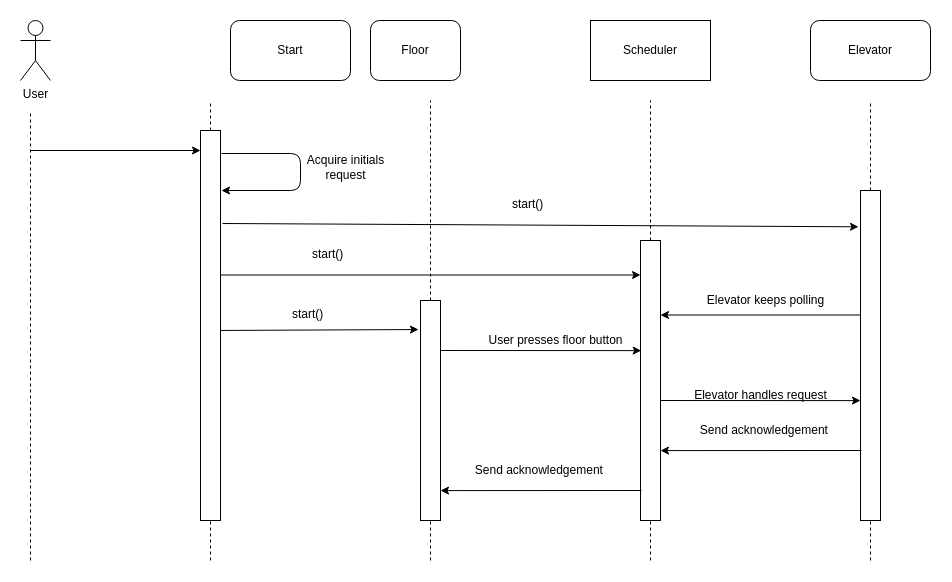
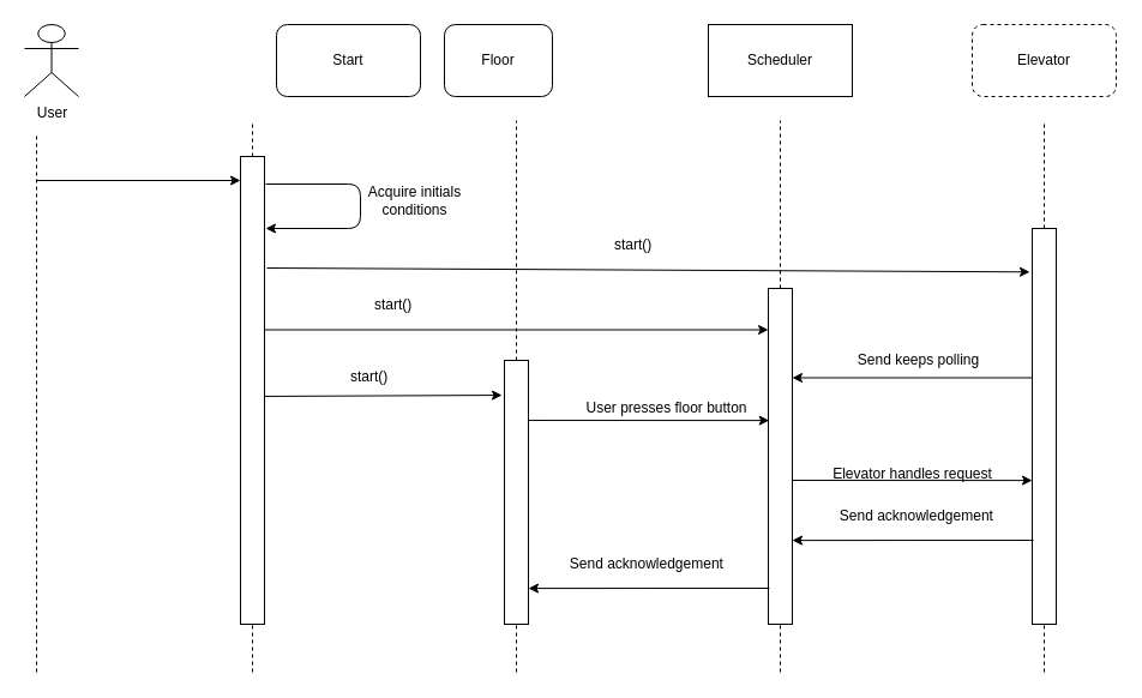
  <mxCell id="0" />
  <mxCell id="1" parent="0" />
- <mxCell id="2" value="User" style="shape=umlActor;verticalLabelPosition=bottom;labelBackgroundColor=#ffffff;verticalAlign=top;html=1;outlineConnect=0;" parent="1" vertex="1"><mxGeometry x="20" y="20" width="30" height="60" as="geometry" /></mxCell>
+ <mxCell id="2" value="User" style="shape=umlActor;verticalLabelPosition=bottom;labelBackgroundColor=#ffffff;verticalAlign=top;html=1;outlineConnect=0;" parent="1" vertex="1"><mxGeometry x="20" y="20" width="45" height="60" as="geometry" /></mxCell>
  <mxCell id="3" value="Start" style="rounded=1;whiteSpace=wrap;html=1;" parent="1" vertex="1"><mxGeometry x="230" y="20" width="120" height="60" as="geometry" /></mxCell>
  <mxCell id="4" value="Floor" style="rounded=1;whiteSpace=wrap;html=1;" parent="1" vertex="1"><mxGeometry x="370" y="20" width="90" height="60" as="geometry" /></mxCell>
  <mxCell id="5" value="Scheduler" style="whiteSpace=wrap;html=1;rounded=0;" parent="1" vertex="1"><mxGeometry x="590" y="20" width="120" height="60" as="geometry" /></mxCell>
- <mxCell id="6" value="Elevator" style="rounded=1;whiteSpace=wrap;html=1;" parent="1" vertex="1"><mxGeometry x="810" y="20" width="120" height="60" as="geometry" /></mxCell>
+ <mxCell id="6" value="Elevator" style="rounded=1;whiteSpace=wrap;html=1;dashed=1;" parent="1" vertex="1"><mxGeometry x="810" y="20" width="120" height="60" as="geometry" /></mxCell>
  <mxCell id="7" value="" style="endArrow=none;dashed=1;html=1;" parent="1" edge="1"><mxGeometry width="50" height="50" relative="1" as="geometry"><mxPoint x="30" y="560" as="sourcePoint" /><mxPoint x="30" y="110" as="targetPoint" /></mxGeometry></mxCell>
  <mxCell id="8" value="" style="endArrow=none;dashed=1;html=1;" parent="1" edge="1"><mxGeometry width="50" height="50" relative="1" as="geometry"><mxPoint x="210" y="130" as="sourcePoint" /><mxPoint x="210" y="100" as="targetPoint" /></mxGeometry></mxCell>
  <mxCell id="9" value="" style="endArrow=none;dashed=1;html=1;" parent="1" source="27" edge="1"><mxGeometry width="50" height="50" relative="1" as="geometry"><mxPoint x="430" y="801.667" as="sourcePoint" /><mxPoint x="430" y="100" as="targetPoint" /></mxGeometry></mxCell>
  <mxCell id="10" value="" style="endArrow=none;dashed=1;html=1;" parent="1" source="24" edge="1"><mxGeometry width="50" height="50" relative="1" as="geometry"><mxPoint x="870" y="130" as="sourcePoint" /><mxPoint x="870" y="100" as="targetPoint" /></mxGeometry></mxCell>
  <mxCell id="11" value="" style="endArrow=classic;html=1;" parent="1" edge="1"><mxGeometry width="50" height="50" relative="1" as="geometry"><mxPoint x="30" y="150" as="sourcePoint" /><mxPoint x="200" y="150" as="targetPoint" /></mxGeometry></mxCell>
  <mxCell id="12" value="" style="endArrow=classic;html=1;exitX=1;exitY=0.5;exitDx=0;exitDy=0;entryX=0.069;entryY=0.044;entryDx=0;entryDy=0;entryPerimeter=0;" parent="1" edge="1"><mxGeometry width="50" height="50" relative="1" as="geometry"><mxPoint x="439.31" y="350" as="sourcePoint" /><mxPoint x="640.69" y="350.12" as="targetPoint" /></mxGeometry></mxCell>
  <mxCell id="13" value="" style="endArrow=none;dashed=1;html=1;" edge="1" parent="1" source="37"><mxGeometry width="50" height="50" relative="1" as="geometry"><mxPoint x="650" y="800" as="sourcePoint" /><mxPoint x="650" y="100" as="targetPoint" /></mxGeometry></mxCell>
  <mxCell id="14" value="" style="endArrow=none;dashed=1;html=1;" edge="1" parent="1" target="27"><mxGeometry width="50" height="50" relative="1" as="geometry"><mxPoint x="430" y="330" as="sourcePoint" /><mxPoint x="430" y="100" as="targetPoint" /></mxGeometry></mxCell>
  <mxCell id="15" value="" style="endArrow=none;dashed=1;html=1;" edge="1" parent="1" target="37"><mxGeometry width="50" height="50" relative="1" as="geometry"><mxPoint x="650" y="560" as="sourcePoint" /><mxPoint x="650" y="210" as="targetPoint" /></mxGeometry></mxCell>
  <mxCell id="16" value="" style="endArrow=classic;html=1;exitX=1;exitY=0.5;exitDx=0;exitDy=0;entryX=-0.1;entryY=0.132;entryDx=0;entryDy=0;entryPerimeter=0;" edge="1" parent="1" target="27"><mxGeometry width="50" height="50" relative="1" as="geometry"><mxPoint x="210" y="330" as="sourcePoint" /><mxPoint x="411.38" y="330.12" as="targetPoint" /></mxGeometry></mxCell>
  <mxCell id="17" value="" style="endArrow=none;dashed=1;html=1;" edge="1" parent="1" target="24"><mxGeometry width="50" height="50" relative="1" as="geometry"><mxPoint x="870" y="560" as="sourcePoint" /><mxPoint x="870" y="100" as="targetPoint" /></mxGeometry></mxCell>
  <mxCell id="18" value="" style="endArrow=classic;html=1;entryX=0;entryY=0.25;entryDx=0;entryDy=0;" edge="1" parent="1"><mxGeometry width="50" height="50" relative="1" as="geometry"><mxPoint x="219" y="274.5" as="sourcePoint" /><mxPoint x="640" y="274.5" as="targetPoint" /></mxGeometry></mxCell>
  <mxCell id="19" value="" style="endArrow=none;dashed=1;html=1;" edge="1" parent="1" source="27"><mxGeometry width="50" height="50" relative="1" as="geometry"><mxPoint x="430" y="590" as="sourcePoint" /><mxPoint x="430" y="390" as="targetPoint" /></mxGeometry></mxCell>
  <mxCell id="20" value="" style="endArrow=classic;html=1;entryX=-0.1;entryY=0.11;entryDx=0;entryDy=0;entryPerimeter=0;" edge="1" parent="1" target="24"><mxGeometry width="50" height="50" relative="1" as="geometry"><mxPoint x="222" y="223" as="sourcePoint" /><mxPoint x="860" y="210" as="targetPoint" /></mxGeometry></mxCell>
  <mxCell id="21" value="" style="endArrow=none;dashed=1;html=1;" edge="1" parent="1" source="24"><mxGeometry width="50" height="50" relative="1" as="geometry"><mxPoint x="870" y="270" as="sourcePoint" /><mxPoint x="870" y="190" as="targetPoint" /></mxGeometry></mxCell>
  <mxCell id="22" value="start()" style="text;html=1;" vertex="1" parent="1"><mxGeometry x="310" y="240" width="60" height="30" as="geometry" /></mxCell>
  <mxCell id="23" value="start()" style="text;html=1;" vertex="1" parent="1"><mxGeometry x="290" y="300" width="60" height="30" as="geometry" /></mxCell>
  <mxCell id="24" value="" style="rounded=0;whiteSpace=wrap;html=1;" vertex="1" parent="1"><mxGeometry x="860" y="190" width="20" height="330" as="geometry" /></mxCell>
  <mxCell id="25" value="" style="endArrow=none;dashed=1;html=1;" edge="1" parent="1"><mxGeometry width="50" height="50" relative="1" as="geometry"><mxPoint x="210" y="560" as="sourcePoint" /><mxPoint x="210" y="260" as="targetPoint" /></mxGeometry></mxCell>
  <mxCell id="26" value="" style="rounded=0;whiteSpace=wrap;html=1;" vertex="1" parent="1"><mxGeometry x="200" y="130" width="20" height="390" as="geometry" /></mxCell>
  <mxCell id="27" value="" style="rounded=0;whiteSpace=wrap;html=1;" vertex="1" parent="1"><mxGeometry x="420" y="300" width="20" height="220" as="geometry" /></mxCell>
  <mxCell id="28" value="" style="endArrow=none;dashed=1;html=1;" edge="1" parent="1" target="27"><mxGeometry width="50" height="50" relative="1" as="geometry"><mxPoint x="430" y="560" as="sourcePoint" /><mxPoint x="430" y="390" as="targetPoint" /></mxGeometry></mxCell>
  <mxCell id="29" value="" style="endArrow=classic;html=1;" edge="1" parent="1"><mxGeometry width="50" height="50" relative="1" as="geometry"><mxPoint x="221" y="153" as="sourcePoint" /><mxPoint x="221" y="190" as="targetPoint" /><Array as="points"><mxPoint x="300" y="153" /><mxPoint x="300" y="190" /></Array></mxGeometry></mxCell>
- <mxCell id="30" value="Acquire initials &lt;br&gt;request" style="text;html=1;align=center;verticalAlign=middle;resizable=0;points=[];autosize=1;" vertex="1" parent="1"><mxGeometry x="300" y="152" width="90" height="30" as="geometry" /></mxCell>
+ <mxCell id="30" value="Acquire initials &lt;br&gt;conditions" style="text;html=1;align=center;verticalAlign=middle;resizable=0;points=[];autosize=1;" vertex="1" parent="1"><mxGeometry x="300" y="152" width="90" height="30" as="geometry" /></mxCell>
  <mxCell id="31" value="start()" style="text;html=1;" vertex="1" parent="1"><mxGeometry x="510" y="190" width="60" height="30" as="geometry" /></mxCell>
  <mxCell id="32" value="User presses floor button" style="text;html=1;align=center;verticalAlign=middle;resizable=0;points=[];autosize=1;" vertex="1" parent="1"><mxGeometry x="480" y="330" width="150" height="20" as="geometry" /></mxCell>
  <mxCell id="33" value="" style="endArrow=classic;html=1;exitX=0;exitY=0.75;exitDx=0;exitDy=0;" edge="1" parent="1"><mxGeometry width="50" height="50" relative="1" as="geometry"><mxPoint x="860" y="314.5" as="sourcePoint" /><mxPoint x="660" y="314.5" as="targetPoint" /></mxGeometry></mxCell>
- <mxCell id="34" value="Elevator keeps polling" style="text;html=1;align=center;verticalAlign=middle;resizable=0;points=[];autosize=1;" vertex="1" parent="1"><mxGeometry x="700" y="290" width="130" height="20" as="geometry" /></mxCell>
+ <mxCell id="34" value="Send keeps polling" style="text;html=1;align=center;verticalAlign=middle;resizable=0;points=[];autosize=1;" vertex="1" parent="1"><mxGeometry x="700" y="290" width="130" height="20" as="geometry" /></mxCell>
  <mxCell id="35" value="Elevator handles request" style="text;html=1;align=center;verticalAlign=middle;resizable=0;points=[];autosize=1;" vertex="1" parent="1"><mxGeometry x="685" y="385" width="150" height="20" as="geometry" /></mxCell>
  <mxCell id="36" value="" style="endArrow=classic;html=1;exitX=1;exitY=0.5;exitDx=0;exitDy=0;entryX=0.069;entryY=0.044;entryDx=0;entryDy=0;entryPerimeter=0;" edge="1" parent="1"><mxGeometry width="50" height="50" relative="1" as="geometry"><mxPoint x="658.62" y="400" as="sourcePoint" /><mxPoint x="860" y="400.12" as="targetPoint" /></mxGeometry></mxCell>
  <mxCell id="37" value="" style="rounded=0;whiteSpace=wrap;html=1;" vertex="1" parent="1"><mxGeometry x="640" y="240" width="20" height="280" as="geometry" /></mxCell>
  <mxCell id="38" value="" style="endArrow=classic;html=1;exitX=0.1;exitY=0.833;exitDx=0;exitDy=0;exitPerimeter=0;" edge="1" parent="1"><mxGeometry width="50" height="50" relative="1" as="geometry"><mxPoint x="641" y="490" as="sourcePoint" /><mxPoint x="440" y="490.1" as="targetPoint" /></mxGeometry></mxCell>
  <mxCell id="39" value="" style="endArrow=classic;html=1;exitX=0.1;exitY=0.833;exitDx=0;exitDy=0;exitPerimeter=0;" edge="1" parent="1"><mxGeometry width="50" height="50" relative="1" as="geometry"><mxPoint x="861" y="450" as="sourcePoint" /><mxPoint x="660" y="450.1" as="targetPoint" /></mxGeometry></mxCell>
  <mxCell id="40" value="Send acknowledgement&amp;nbsp;" style="text;html=1;align=center;verticalAlign=middle;resizable=0;points=[];autosize=1;" vertex="1" parent="1"><mxGeometry x="690" y="420" width="150" height="20" as="geometry" /></mxCell>
  <mxCell id="41" value="Send acknowledgement&amp;nbsp;" style="text;html=1;align=center;verticalAlign=middle;resizable=0;points=[];autosize=1;" vertex="1" parent="1"><mxGeometry x="465" y="460" width="150" height="20" as="geometry" /></mxCell>
